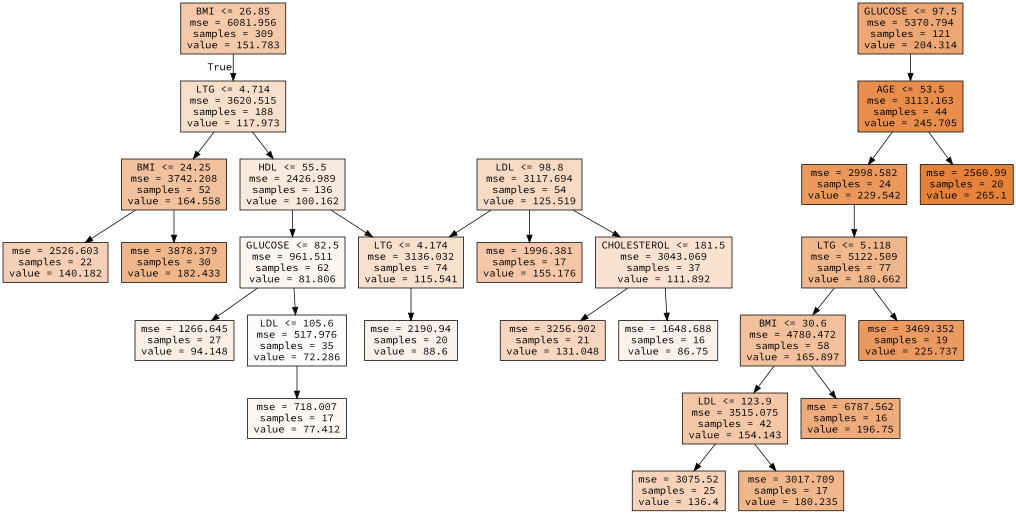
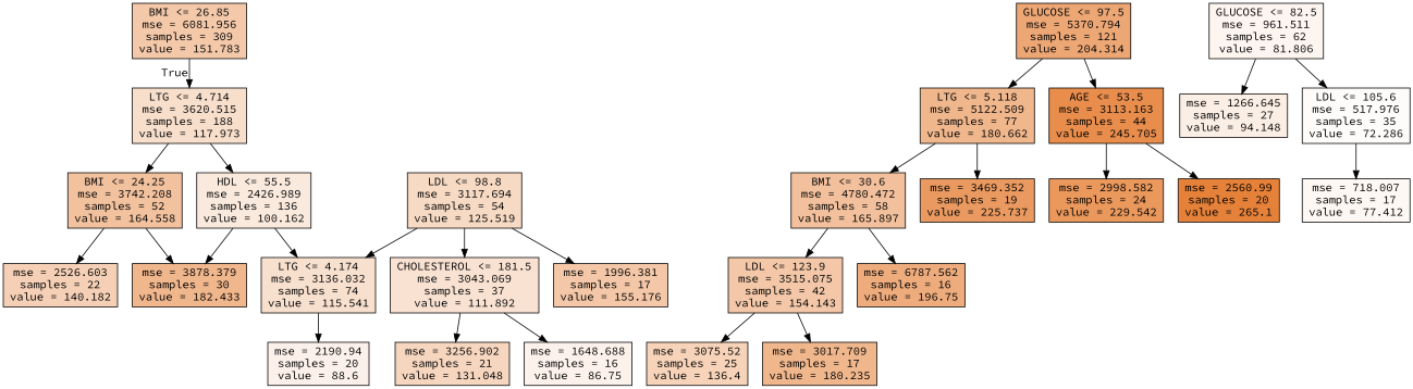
  digraph {
    fontname="Source Code Pro"
    node [color=black fillcolor="#e5813992" fontname="Source Code Pro" shape=box style=filled]
    edge [fontname="Source Code Pro"]
    n1 [fillcolor="#e581396d" label="BMI <= 26.85\nmse = 6081.956\nsamples = 309\nvalue = 151.783"]
    n2 [fillcolor="#e5813941" label="LTG <= 4.714\nmse = 3620.515\nsamples = 188\nvalue = 117.973"]
    n3 [fillcolor="#e581392a" label="HDL <= 55.5\nmse = 2426.989\nsamples = 136\nvalue = 100.162"]
    n4 [fillcolor="#e581397d" label="BMI <= 24.25\nmse = 3742.208\nsamples = 52\nvalue = 164.558"]
    n5 [fillcolor="#e58139b1" label="GLUCOSE <= 97.5\nmse = 5370.794\nsamples = 121\nvalue = 204.314"]
    n6 [label="LTG <= 5.118\nmse = 5122.509\nsamples = 77\nvalue = 180.662"]
    n7 [fillcolor="#e58139e6" label="AGE <= 53.5\nmse = 3113.163\nsamples = 44\nvalue = 245.705"]
    n8 [fillcolor="#e581393e" label="LTG <= 4.174\nmse = 3136.032\nsamples = 74\nvalue = 115.541"]
    n9 [fillcolor="#e5813913" label="GLUCOSE <= 82.5\nmse = 961.511\nsamples = 62\nvalue = 81.806"]
    n10 [fillcolor="#e581395e" label="mse = 2526.603\nsamples = 22\nvalue = 140.182"]
    n11 [fillcolor="#e5813994" label="mse = 3878.379\nsamples = 30\nvalue = 182.433"]
    n12 [fillcolor="#e581391b" label="mse = 2190.94\nsamples = 20\nvalue = 88.6"]
    n13 [fillcolor="#e5813922" label="mse = 1266.645\nsamples = 27\nvalue = 94.148"]
    n14 [fillcolor="#e5813906" label="LDL <= 105.6\nmse = 517.976\nsamples = 35\nvalue = 72.286"]
    n15 [fillcolor="#e581394b" label="LDL <= 98.8\nmse = 3117.694\nsamples = 54\nvalue = 125.519"]
    n16 [fillcolor="#e5813971" label="mse = 1996.381\nsamples = 17\nvalue = 155.176"]
    n17 [fillcolor="#e5813939" label="CHOLESTEROL <= 181.5\nmse = 3043.069\nsamples = 37\nvalue = 111.892"]
    n18 [fillcolor="#e5813919" label="mse = 1648.688\nsamples = 16\nvalue = 86.75"]
    n19 [fillcolor="#e5813952" label="mse = 3256.902\nsamples = 21\nvalue = 131.048"]
    n20 [fillcolor="#e581390d" label="mse = 718.007\nsamples = 17\nvalue = 77.412"]
    n21 [fillcolor="#e581397f" label="BMI <= 30.6\nmse = 4780.472\nsamples = 58\nvalue = 165.897"]
    n22 [fillcolor="#e58139cc" label="mse = 3469.352\nsamples = 19\nvalue = 225.737"]
    n23 [fillcolor="#e58139d1" label="mse = 2998.582\nsamples = 24\nvalue = 229.542"]
    n24 [fillcolor="#e58139ff" label="mse = 2560.99\nsamples = 20\nvalue = 265.1"]
    n25 [fillcolor="#e5813970" label="LDL <= 123.9\nmse = 3515.075\nsamples = 42\nvalue = 154.143"]
    n26 [fillcolor="#e58139a7" label="mse = 6787.562\nsamples = 16\nvalue = 196.75"]
    n27 [fillcolor="#e5813959" label="mse = 3075.52\nsamples = 25\nvalue = 136.4"]
    n28 [label="mse = 3017.709\nsamples = 17\nvalue = 180.235"]
    n1 -> n2 [headlabel=True labelangle=45 labeldistance=2.5]
    n2 -> n3
    n2 -> n4
    n3 -> n8
-   n3 -> n9
+   n3 -> n11
    n4 -> n10
    n4 -> n11
-   n23 -> n6
+   n5 -> n6
    n5 -> n7
    n6 -> n21
    n6 -> n22
    n7 -> n23
    n7 -> n24
    n8 -> n12
    n9 -> n13
    n9 -> n14
    n14 -> n20
    n15 -> n8
    n15 -> n16
    n15 -> n17
    n17 -> n18
    n17 -> n19
    n21 -> n25
    n21 -> n26
    n25 -> n27
    n25 -> n28
  }
